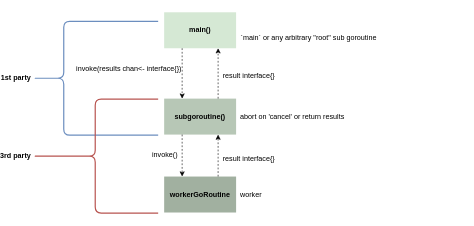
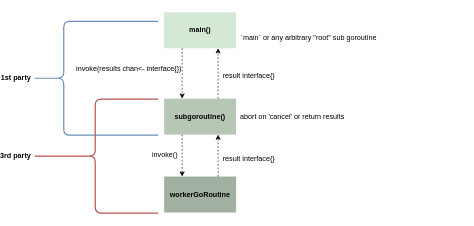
  <mxCell id="0" />
  <mxCell id="1" parent="0" />
  <mxCell id="2" value="main()" style="rounded=0;whiteSpace=wrap;html=1;align=center;fillColor=#d5e8d4;strokeColor=none;fontStyle=1" vertex="1" parent="1"><mxGeometry x="240" y="20" width="120" height="60" as="geometry" /></mxCell>
  <mxCell id="3" value="`main` or any arbitrary &quot;root&quot; sub goroutine " style="text;html=1;strokeColor=none;fillColor=none;align=left;verticalAlign=middle;whiteSpace=wrap;rounded=0;" vertex="1" parent="1"><mxGeometry x="366" y="47" width="240" height="30" as="geometry" /></mxCell>
  <mxCell id="4" value="subgoroutine()" style="rounded=0;whiteSpace=wrap;html=1;fillColor=#B7C7B6;strokeColor=none;fontStyle=1" vertex="1" parent="1"><mxGeometry x="240" y="164" width="120" height="60" as="geometry" /></mxCell>
  <mxCell id="5" value="workerGoRoutine" style="rounded=0;whiteSpace=wrap;html=1;fillColor=#A1B0A0;strokeColor=none;fontStyle=1" vertex="1" parent="1"><mxGeometry x="240" y="294" width="120" height="60" as="geometry" /></mxCell>
  <mxCell id="6" value="abort on 'cancel' or return results" style="text;html=1;strokeColor=none;fillColor=none;align=left;verticalAlign=middle;whiteSpace=wrap;rounded=0;" vertex="1" parent="1"><mxGeometry x="365" y="179" width="370" height="30" as="geometry" /></mxCell>
- <mxCell id="7" value="worker" style="text;html=1;strokeColor=none;fillColor=none;align=left;verticalAlign=middle;whiteSpace=wrap;rounded=0;" vertex="1" parent="1"><mxGeometry x="365" y="309" width="370" height="30" as="geometry" /></mxCell>
  <mxCell id="8" value="1st party" style="shape=curlyBracket;whiteSpace=wrap;html=1;rounded=1;fillColor=#dae8fc;fontStyle=1;fontSize=12;strokeWidth=2;size=0.25;labelPosition=left;verticalLabelPosition=middle;align=right;verticalAlign=middle;strokeColor=#6c8ebf;" vertex="1" parent="1"><mxGeometry x="20" y="35" width="210" height="190" as="geometry" /></mxCell>
  <mxCell id="9" value="3rd party" style="shape=curlyBracket;whiteSpace=wrap;html=1;rounded=1;fillColor=#f8cecc;fontStyle=1;fontSize=12;strokeWidth=2;size=0.5;labelPosition=left;verticalLabelPosition=middle;align=right;verticalAlign=middle;shadow=0;strokeColor=#b85450;" vertex="1" parent="1"><mxGeometry x="20" y="165" width="210" height="190" as="geometry" /></mxCell>
  <mxCell id="10" value="" style="endArrow=classic;html=1;rounded=0;dashed=1;fontSize=12;exitX=0.25;exitY=1;exitDx=0;exitDy=0;entryX=0.25;entryY=0;entryDx=0;entryDy=0;" edge="1" parent="1" source="2" target="4"><mxGeometry width="50" height="50" relative="1" as="geometry"><mxPoint x="290" y="154" as="sourcePoint" /><mxPoint x="340" y="104" as="targetPoint" /></mxGeometry></mxCell>
  <mxCell id="11" value="invoke(results chan&amp;lt;- interface{})" style="edgeLabel;html=1;align=center;verticalAlign=middle;resizable=0;points=[];fontSize=12;" vertex="1" connectable="0" parent="10"><mxGeometry x="-0.304" y="2" relative="1" as="geometry"><mxPoint x="-92" y="5" as="offset" /></mxGeometry></mxCell>
  <mxCell id="12" value="" style="endArrow=classic;html=1;rounded=0;dashed=1;fontSize=12;exitX=0.25;exitY=1;exitDx=0;exitDy=0;entryX=0.25;entryY=0;entryDx=0;entryDy=0;" edge="1" parent="1" source="4" target="5"><mxGeometry width="50" height="50" relative="1" as="geometry"><mxPoint x="470" y="354" as="sourcePoint" /><mxPoint x="520" y="304" as="targetPoint" /></mxGeometry></mxCell>
  <mxCell id="13" value="invoke()" style="edgeLabel;html=1;align=center;verticalAlign=middle;resizable=0;points=[];fontSize=12;" vertex="1" connectable="0" parent="12"><mxGeometry x="-0.286" y="-1" relative="1" as="geometry"><mxPoint x="-29" y="8" as="offset" /></mxGeometry></mxCell>
  <mxCell id="14" value="" style="endArrow=classic;html=1;rounded=0;dashed=1;fontSize=12;exitX=0.75;exitY=0;exitDx=0;exitDy=0;entryX=0.75;entryY=1;entryDx=0;entryDy=0;" edge="1" parent="1" source="5" target="4"><mxGeometry width="50" height="50" relative="1" as="geometry"><mxPoint x="430" y="294" as="sourcePoint" /><mxPoint x="480" y="244" as="targetPoint" /></mxGeometry></mxCell>
  <mxCell id="15" value="result interface{}" style="edgeLabel;html=1;align=center;verticalAlign=middle;resizable=0;points=[];fontSize=12;" vertex="1" connectable="0" parent="14"><mxGeometry x="0.486" relative="1" as="geometry"><mxPoint x="50" y="22" as="offset" /></mxGeometry></mxCell>
  <mxCell id="16" value="" style="endArrow=classic;html=1;rounded=0;dashed=1;fontSize=12;exitX=0.75;exitY=0;exitDx=0;exitDy=0;entryX=0.75;entryY=1;entryDx=0;entryDy=0;" edge="1" parent="1" source="4" target="2"><mxGeometry width="50" height="50" relative="1" as="geometry"><mxPoint x="450" y="155" as="sourcePoint" /><mxPoint x="500" y="105" as="targetPoint" /></mxGeometry></mxCell>
  <mxCell id="17" value="result interface{}" style="edgeLabel;html=1;align=center;verticalAlign=middle;resizable=0;points=[];fontSize=12;" vertex="1" connectable="0" parent="16"><mxGeometry x="0.362" y="1" relative="1" as="geometry"><mxPoint x="51" y="18" as="offset" /></mxGeometry></mxCell>
